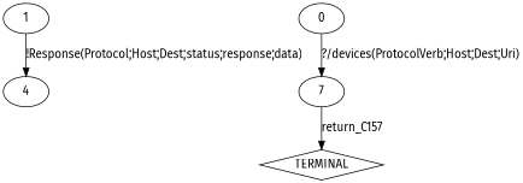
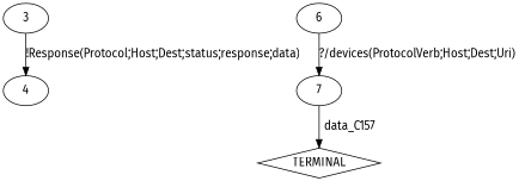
  digraph {
    fontname="Fira Sans"
    node [fontname="Fira Sans"]
    edge [fontname="Fira Sans"]
-   n1 [label=1]
+   n1 [label=3]
    n2 [label=4]
    n3 [label=TERMINAL shape=diamond]
-   n4 [label=0]
+   n4 [label=6]
    n5 [label=7]
    n1 -> n2 [label="!Response(Protocol;Host;Dest;status;response;data)"]
    n4 -> n5 [label="?/devices(ProtocolVerb;Host;Dest;Uri)"]
-   n5 -> n3 [label=return_C157]
+   n5 -> n3 [label=data_C157]
  }
